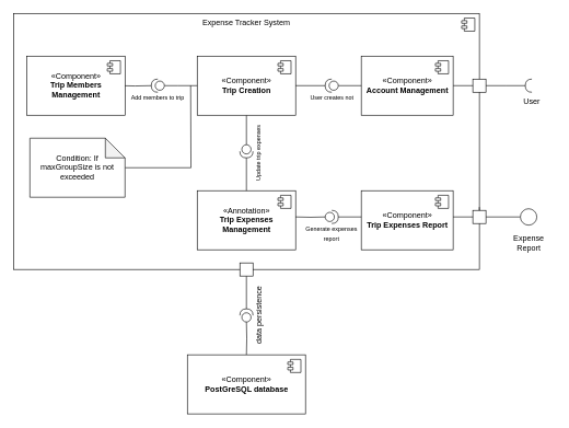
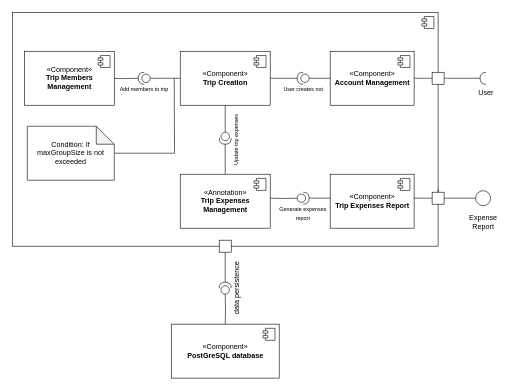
  <mxCell id="0" />
  <mxCell id="1" parent="0" />
  <mxCell id="2" value="&amp;laquo;Annotation&amp;raquo;&lt;br/&gt;&lt;b&gt;Component&lt;/b&gt;" style="html=1;dropTarget=0;fontSize=12;" vertex="1" parent="1"><mxGeometry x="40" y="90" width="150" height="80" as="geometry" /></mxCell>
  <mxCell id="3" value="" style="shape=module;jettyWidth=8;jettyHeight=4;fontSize=12;" vertex="1" parent="2"><mxGeometry x="1" width="20" height="20" relative="1" as="geometry"><mxPoint x="-27" y="7" as="offset" /></mxGeometry></mxCell>
  <mxCell id="4" style="edgeStyle=orthogonalEdgeStyle;rounded=0;orthogonalLoop=1;jettySize=auto;html=1;exitX=0.5;exitY=1;exitDx=0;exitDy=0;entryX=1;entryY=0.5;entryDx=0;entryDy=0;entryPerimeter=0;fontFamily=Helvetica;fontSize=12;endArrow=none;endFill=0;startArrow=none;" edge="1" parent="1" source="44" target="18"><mxGeometry relative="1" as="geometry" /></mxCell>
  <mxCell id="5" value="" style="html=1;dropTarget=0;fontSize=12;" vertex="1" parent="1"><mxGeometry x="20" y="20" width="710" height="390" as="geometry" /></mxCell>
  <mxCell id="6" value="" style="shape=module;jettyWidth=8;jettyHeight=4;fontSize=12;" vertex="1" parent="5"><mxGeometry x="1" width="20" height="20" relative="1" as="geometry"><mxPoint x="-27" y="7" as="offset" /></mxGeometry></mxCell>
  <mxCell id="7" style="edgeStyle=orthogonalEdgeStyle;rounded=0;orthogonalLoop=1;jettySize=auto;html=1;exitX=1;exitY=0.5;exitDx=0;exitDy=0;entryX=1;entryY=0.5;entryDx=0;entryDy=0;entryPerimeter=0;endArrow=none;endFill=0;" edge="1" parent="1" target="24"><mxGeometry relative="1" as="geometry"><mxPoint x="180" y="130" as="sourcePoint" /></mxGeometry></mxCell>
  <mxCell id="8" style="edgeStyle=orthogonalEdgeStyle;rounded=0;orthogonalLoop=1;jettySize=auto;html=1;exitX=1;exitY=0.5;exitDx=0;exitDy=0;entryX=1;entryY=0.75;entryDx=0;entryDy=0;endArrow=none;endFill=0;startArrow=none;" edge="1" parent="1" source="48"><mxGeometry relative="1" as="geometry"><mxPoint x="442.5" y="330" as="sourcePoint" /><mxPoint x="730" y="315" as="targetPoint" /><Array as="points"><mxPoint x="730" y="330" /></Array></mxGeometry></mxCell>
- <mxCell id="9" value="Expense Tracker System" style="text;html=1;strokeColor=none;fillColor=none;align=center;verticalAlign=middle;whiteSpace=wrap;rounded=0;" vertex="1" parent="1"><mxGeometry x="300" y="20" width="150" height="30" as="geometry" /></mxCell>
  <mxCell id="10" style="edgeStyle=orthogonalEdgeStyle;rounded=0;orthogonalLoop=1;jettySize=auto;html=1;entryX=1;entryY=0.5;entryDx=0;entryDy=0;endArrow=none;endFill=0;startArrow=none;exitX=1;exitY=0.5;exitDx=0;exitDy=0;exitPerimeter=0;" edge="1" parent="1" source="15"><mxGeometry relative="1" as="geometry"><mxPoint x="440" y="130" as="targetPoint" /></mxGeometry></mxCell>
  <mxCell id="11" style="edgeStyle=orthogonalEdgeStyle;rounded=0;orthogonalLoop=1;jettySize=auto;html=1;endArrow=none;endFill=0;" edge="1" parent="1" source="12"><mxGeometry relative="1" as="geometry"><mxPoint x="800" y="130" as="targetPoint" /></mxGeometry></mxCell>
  <mxCell id="12" value="" style="whiteSpace=wrap;html=1;aspect=fixed;" vertex="1" parent="1"><mxGeometry x="720" y="120" width="20" height="20" as="geometry" /></mxCell>
  <mxCell id="13" style="edgeStyle=orthogonalEdgeStyle;rounded=0;orthogonalLoop=1;jettySize=auto;html=1;entryX=0;entryY=0.5;entryDx=0;entryDy=0;endArrow=none;endFill=0;" edge="1" parent="1" target="12"><mxGeometry relative="1" as="geometry"><mxPoint x="690" y="130" as="sourcePoint" /></mxGeometry></mxCell>
  <mxCell id="14" value="" style="edgeStyle=orthogonalEdgeStyle;rounded=0;orthogonalLoop=1;jettySize=auto;html=1;entryX=0;entryY=0.5;entryDx=0;entryDy=0;endArrow=none;endFill=0;entryPerimeter=0;" edge="1" parent="1" target="15"><mxGeometry relative="1" as="geometry"><mxPoint x="573" y="130" as="sourcePoint" /><mxPoint x="440" y="130" as="targetPoint" /><Array as="points"><mxPoint x="573" y="130" /></Array></mxGeometry></mxCell>
  <mxCell id="15" value="" style="shape=providedRequiredInterface;html=1;verticalLabelPosition=bottom;sketch=0;rotation=-180;" vertex="1" parent="1"><mxGeometry x="495" y="120" width="20" height="20" as="geometry" /></mxCell>
  <mxCell id="16" value="&lt;font style=&quot;font-size: 9px;&quot;&gt;User creates not&lt;/font&gt;" style="text;html=1;strokeColor=none;fillColor=none;align=center;verticalAlign=middle;whiteSpace=wrap;rounded=0;" vertex="1" parent="1"><mxGeometry x="447.5" y="140" width="115" height="15" as="geometry" /></mxCell>
  <mxCell id="17" value="" style="shape=requiredInterface;html=1;verticalLabelPosition=bottom;sketch=0;rotation=-180;" vertex="1" parent="1"><mxGeometry x="800" y="120" width="10" height="20" as="geometry" /></mxCell>
  <mxCell id="18" value="data persistence" style="shape=providedRequiredInterface;html=1;verticalLabelPosition=bottom;sketch=0;rotation=-90;" vertex="1" parent="1"><mxGeometry x="365" y="470" width="20" height="20" as="geometry" /></mxCell>
  <mxCell id="19" value="" style="edgeStyle=orthogonalEdgeStyle;rounded=0;orthogonalLoop=1;jettySize=auto;html=1;entryX=0;entryY=0.5;entryDx=0;entryDy=0;entryPerimeter=0;endArrow=none;endFill=0;" edge="1" parent="1" target="18"><mxGeometry relative="1" as="geometry"><mxPoint x="375" y="540" as="sourcePoint" /><mxPoint x="374.48" y="420.38" as="targetPoint" /></mxGeometry></mxCell>
  <mxCell id="20" value="User" style="text;html=1;strokeColor=none;fillColor=none;align=center;verticalAlign=middle;whiteSpace=wrap;rounded=0;" vertex="1" parent="1"><mxGeometry x="790" y="145" width="40" height="20" as="geometry" /></mxCell>
  <mxCell id="21" style="edgeStyle=orthogonalEdgeStyle;rounded=0;orthogonalLoop=1;jettySize=auto;html=1;fontSize=9;endArrow=none;endFill=0;" edge="1" parent="1" source="22" target="26"><mxGeometry relative="1" as="geometry"><mxPoint x="790" y="330" as="targetPoint" /></mxGeometry></mxCell>
  <mxCell id="22" value="" style="whiteSpace=wrap;html=1;aspect=fixed;" vertex="1" parent="1"><mxGeometry x="720" y="320" width="20" height="20" as="geometry" /></mxCell>
  <mxCell id="23" style="edgeStyle=orthogonalEdgeStyle;rounded=0;orthogonalLoop=1;jettySize=auto;html=1;exitX=0;exitY=0.5;exitDx=0;exitDy=0;exitPerimeter=0;endArrow=none;endFill=0;" edge="1" parent="1" source="24"><mxGeometry relative="1" as="geometry"><mxPoint x="310" y="130" as="targetPoint" /><Array as="points"><mxPoint x="270" y="130" /><mxPoint x="270" y="130" /></Array></mxGeometry></mxCell>
  <mxCell id="24" value="" style="shape=providedRequiredInterface;html=1;verticalLabelPosition=bottom;sketch=0;rotation=-180;" vertex="1" parent="1"><mxGeometry x="230" y="120" width="20" height="20" as="geometry" /></mxCell>
  <mxCell id="25" value="&lt;font style=&quot;font-size: 9px;&quot;&gt;Add members to trip&lt;/font&gt;" style="text;html=1;strokeColor=none;fillColor=none;align=center;verticalAlign=middle;whiteSpace=wrap;rounded=0;" vertex="1" parent="1"><mxGeometry x="190" y="135" width="100" height="25" as="geometry" /></mxCell>
  <mxCell id="26" value="" style="ellipse;whiteSpace=wrap;html=1;aspect=fixed;fontSize=9;" vertex="1" parent="1"><mxGeometry x="792.5" y="317.5" width="25" height="25" as="geometry" /></mxCell>
  <mxCell id="27" value="«Component»&lt;br&gt;&lt;b&gt;Trip Members &lt;br&gt;Management&lt;/b&gt;" style="html=1;dropTarget=0;fontSize=12;" vertex="1" parent="1"><mxGeometry x="40" y="85" width="150" height="90" as="geometry" /></mxCell>
  <mxCell id="28" value="" style="shape=module;jettyWidth=8;jettyHeight=4;fontSize=12;" vertex="1" parent="27"><mxGeometry x="1" width="20" height="20" relative="1" as="geometry"><mxPoint x="-27" y="7" as="offset" /></mxGeometry></mxCell>
  <mxCell id="29" style="edgeStyle=orthogonalEdgeStyle;rounded=0;orthogonalLoop=1;jettySize=auto;html=1;fontFamily=Helvetica;fontSize=12;endArrow=none;endFill=0;startArrow=none;" edge="1" parent="1" source="45" target="34"><mxGeometry relative="1" as="geometry" /></mxCell>
  <mxCell id="30" value="«Annotation»&lt;br&gt;&lt;b&gt;Trip Expenses &lt;br&gt;Management&lt;/b&gt;" style="html=1;dropTarget=0;fontSize=12;" vertex="1" parent="1"><mxGeometry x="300" y="290" width="150" height="90" as="geometry" /></mxCell>
  <mxCell id="31" value="" style="shape=module;jettyWidth=8;jettyHeight=4;fontSize=12;" vertex="1" parent="30"><mxGeometry x="1" width="20" height="20" relative="1" as="geometry"><mxPoint x="-27" y="7" as="offset" /></mxGeometry></mxCell>
  <mxCell id="32" value="«Component»&lt;br&gt;&lt;div style=&quot;text-align: left;&quot;&gt;&lt;span style=&quot;background-color: initial;&quot;&gt;&lt;b style=&quot;&quot;&gt;Trip Expenses Report&lt;/b&gt;&lt;/span&gt;&lt;/div&gt;" style="html=1;dropTarget=0;fontSize=12;" vertex="1" parent="1"><mxGeometry x="550" y="290" width="140" height="90" as="geometry" /></mxCell>
  <mxCell id="33" value="" style="shape=module;jettyWidth=8;jettyHeight=4;fontSize=12;" vertex="1" parent="32"><mxGeometry x="1" width="20" height="20" relative="1" as="geometry"><mxPoint x="-27" y="7" as="offset" /></mxGeometry></mxCell>
  <mxCell id="34" value="«Component»&lt;br&gt;&lt;b&gt;Trip Creation&lt;/b&gt;" style="html=1;dropTarget=0;fontSize=12;" vertex="1" parent="1"><mxGeometry x="300" y="85" width="150" height="90" as="geometry" /></mxCell>
  <mxCell id="35" value="" style="shape=module;jettyWidth=8;jettyHeight=4;fontSize=12;" vertex="1" parent="34"><mxGeometry x="1" width="20" height="20" relative="1" as="geometry"><mxPoint x="-27" y="7" as="offset" /></mxGeometry></mxCell>
  <mxCell id="36" value="«Component»&lt;br&gt;&lt;b&gt;Account Management&lt;/b&gt;" style="html=1;dropTarget=0;fontSize=12;" vertex="1" parent="1"><mxGeometry x="550" y="85" width="140" height="90" as="geometry" /></mxCell>
  <mxCell id="37" value="" style="shape=module;jettyWidth=8;jettyHeight=4;fontSize=12;" vertex="1" parent="36"><mxGeometry x="1" width="20" height="20" relative="1" as="geometry"><mxPoint x="-27" y="7" as="offset" /></mxGeometry></mxCell>
  <mxCell id="38" value="Expense &lt;br&gt;Report" style="text;html=1;align=center;verticalAlign=middle;resizable=0;points=[];autosize=1;strokeColor=none;fillColor=none;fontSize=12;" vertex="1" parent="1"><mxGeometry x="765" y="350" width="80" height="40" as="geometry" /></mxCell>
  <mxCell id="39" value="«Component»&lt;br&gt;&lt;b&gt;PostGreSQL database&lt;/b&gt;" style="html=1;dropTarget=0;fontFamily=Helvetica;fontSize=12;" vertex="1" parent="1"><mxGeometry x="285" y="540" width="180" height="90" as="geometry" /></mxCell>
  <mxCell id="40" value="" style="shape=module;jettyWidth=8;jettyHeight=4;fontFamily=Helvetica;fontSize=12;" vertex="1" parent="39"><mxGeometry x="1" width="20" height="20" relative="1" as="geometry"><mxPoint x="-27" y="7" as="offset" /></mxGeometry></mxCell>
  <mxCell id="41" style="edgeStyle=orthogonalEdgeStyle;rounded=0;orthogonalLoop=1;jettySize=auto;html=1;fontFamily=Helvetica;fontSize=12;endArrow=none;endFill=0;" edge="1" parent="1" source="42"><mxGeometry relative="1" as="geometry"><mxPoint x="290" y="130" as="targetPoint" /></mxGeometry></mxCell>
  <mxCell id="42" value="Condition: If maxGroupSize is not exceeded" style="shape=note;whiteSpace=wrap;html=1;backgroundOutline=1;darkOpacity=0.05;fontFamily=Helvetica;fontSize=12;" vertex="1" parent="1"><mxGeometry x="45" y="210" width="145" height="90" as="geometry" /></mxCell>
  <mxCell id="43" value="" style="edgeStyle=orthogonalEdgeStyle;rounded=0;orthogonalLoop=1;jettySize=auto;html=1;exitX=0.5;exitY=1;exitDx=0;exitDy=0;entryX=1;entryY=0.5;entryDx=0;entryDy=0;entryPerimeter=0;fontFamily=Helvetica;fontSize=12;endArrow=none;endFill=0;" edge="1" parent="1" source="5" target="44"><mxGeometry relative="1" as="geometry"><mxPoint x="375" y="410" as="sourcePoint" /><mxPoint x="375" y="470" as="targetPoint" /></mxGeometry></mxCell>
  <mxCell id="44" value="" style="whiteSpace=wrap;html=1;aspect=fixed;" vertex="1" parent="1"><mxGeometry x="365" y="400" width="20" height="20" as="geometry" /></mxCell>
  <mxCell id="45" value="" style="shape=providedRequiredInterface;html=1;verticalLabelPosition=bottom;sketch=0;fontFamily=Helvetica;fontSize=12;rotation=90;" vertex="1" parent="1"><mxGeometry x="365" y="220" width="20" height="20" as="geometry" /></mxCell>
  <mxCell id="46" value="" style="edgeStyle=orthogonalEdgeStyle;rounded=0;orthogonalLoop=1;jettySize=auto;html=1;fontFamily=Helvetica;fontSize=12;endArrow=none;endFill=0;" edge="1" parent="1" source="30" target="45"><mxGeometry relative="1" as="geometry"><mxPoint x="375" y="290" as="sourcePoint" /><mxPoint x="375" y="175" as="targetPoint" /></mxGeometry></mxCell>
  <mxCell id="47" value="&lt;font style=&quot;font-size: 9px;&quot;&gt;Update trip expenses&lt;/font&gt;" style="text;html=1;strokeColor=none;fillColor=none;align=center;verticalAlign=middle;whiteSpace=wrap;rounded=0;rotation=-90;" vertex="1" parent="1"><mxGeometry x="335" y="225" width="115" height="15" as="geometry" /></mxCell>
  <mxCell id="48" value="" style="shape=providedRequiredInterface;html=1;verticalLabelPosition=bottom;sketch=0;fontFamily=Helvetica;fontSize=12;rotation=0;" vertex="1" parent="1"><mxGeometry x="495" y="320" width="20" height="20" as="geometry" /></mxCell>
  <mxCell id="49" value="" style="edgeStyle=orthogonalEdgeStyle;rounded=0;orthogonalLoop=1;jettySize=auto;html=1;entryX=0;entryY=0.5;entryDx=0;entryDy=0;endArrow=none;endFill=0;entryPerimeter=0;" edge="1" parent="1" target="48"><mxGeometry relative="1" as="geometry"><mxPoint x="450" y="330" as="sourcePoint" /><mxPoint x="730" y="315" as="targetPoint" /><Array as="points" /></mxGeometry></mxCell>
  <mxCell id="50" value="&lt;font style=&quot;font-size: 9px;&quot;&gt;Generate expenses report&lt;/font&gt;" style="text;html=1;strokeColor=none;fillColor=none;align=center;verticalAlign=middle;whiteSpace=wrap;rounded=0;" vertex="1" parent="1"><mxGeometry x="455" y="342.5" width="100" height="25" as="geometry" /></mxCell>
